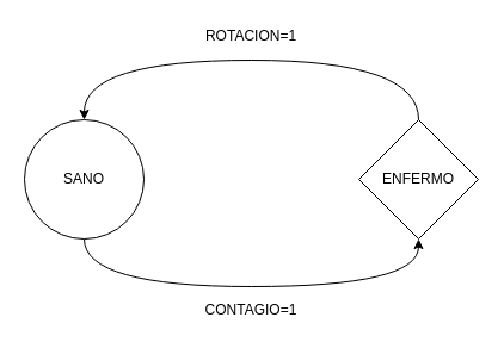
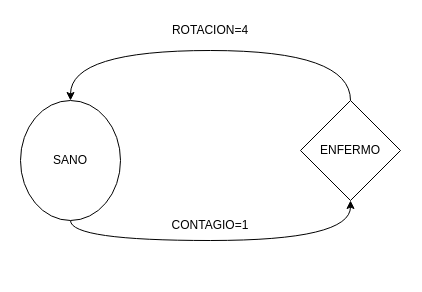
  <mxCell id="0" />
  <mxCell id="1" parent="0" />
  <mxCell id="2" style="edgeStyle=orthogonalEdgeStyle;curved=1;rounded=0;orthogonalLoop=1;jettySize=auto;html=1;exitX=0.5;exitY=1;exitDx=0;exitDy=0;entryX=0.5;entryY=1;entryDx=0;entryDy=0;" edge="1" parent="1" source="3" target="5"><mxGeometry relative="1" as="geometry"><Array as="points"><mxPoint x="70" y="240" /><mxPoint x="350" y="240" /></Array></mxGeometry></mxCell>
- <mxCell id="3" value="SANO" style="ellipse;whiteSpace=wrap;html=1;aspect=fixed;" vertex="1" parent="1"><mxGeometry x="20" y="100" width="100" height="100" as="geometry" /></mxCell>
+ <mxCell id="3" value="SANO" style="ellipse;whiteSpace=wrap;html=1;aspect=fixed;" vertex="1" parent="1"><mxGeometry x="20" y="100" width="100" height="120" as="geometry" /></mxCell>
  <mxCell id="4" style="edgeStyle=orthogonalEdgeStyle;curved=1;rounded=0;orthogonalLoop=1;jettySize=auto;html=1;exitX=0.5;exitY=0;exitDx=0;exitDy=0;entryX=0.5;entryY=0;entryDx=0;entryDy=0;" edge="1" parent="1" source="5" target="3"><mxGeometry relative="1" as="geometry"><Array as="points"><mxPoint x="350" y="50" /><mxPoint x="70" y="50" /></Array></mxGeometry></mxCell>
  <mxCell id="5" value="ENFERMO" style="rhombus;whiteSpace=wrap;html=1;aspect=fixed;" vertex="1" parent="1"><mxGeometry x="300" y="100" width="100" height="100" as="geometry" /></mxCell>
- <mxCell id="6" value="ROTACION=1" style="text;html=1;strokeColor=none;fillColor=none;align=center;verticalAlign=middle;whiteSpace=wrap;rounded=0;" vertex="1" parent="1"><mxGeometry x="160" y="20" width="100" height="20" as="geometry" /></mxCell>
- <mxCell id="7" value="CONTAGIO=1" style="text;html=1;strokeColor=none;fillColor=none;align=center;verticalAlign=middle;whiteSpace=wrap;rounded=0;" vertex="1" parent="1"><mxGeometry x="160" y="250" width="100" height="20" as="geometry" /></mxCell>
+ <mxCell id="6" value="ROTACION=4" style="text;html=1;strokeColor=none;fillColor=none;align=center;verticalAlign=middle;whiteSpace=wrap;rounded=0;" vertex="1" parent="1"><mxGeometry x="160" y="20" width="100" height="20" as="geometry" /></mxCell>
+ <mxCell id="7" value="CONTAGIO=1" style="text;html=1;strokeColor=none;fillColor=none;align=center;verticalAlign=middle;whiteSpace=wrap;rounded=0;" vertex="1" parent="1"><mxGeometry x="160" y="215" width="100" height="20" as="geometry" /></mxCell>
